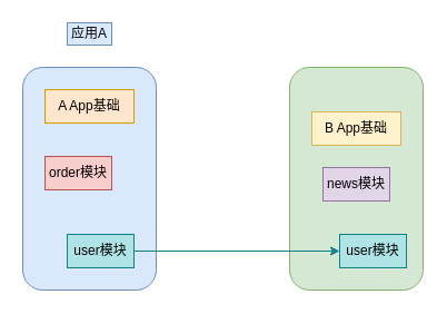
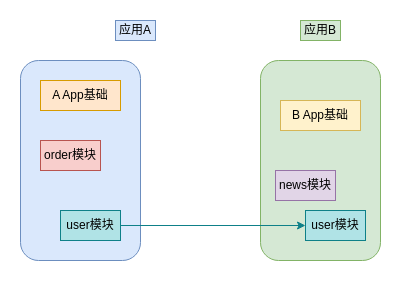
  <mxCell id="0" />
  <mxCell id="1" parent="0" />
  <mxCell id="2" value="" style="rounded=1;whiteSpace=wrap;html=1;fillColor=#dae8fc;strokeColor=#6c8ebf;" vertex="1" parent="1"><mxGeometry x="20" y="60" width="120" height="200" as="geometry" /></mxCell>
  <mxCell id="3" value="" style="rounded=1;whiteSpace=wrap;html=1;fillColor=#d5e8d4;strokeColor=#82b366;" vertex="1" parent="1"><mxGeometry x="260" y="60" width="120" height="200" as="geometry" /></mxCell>
- <mxCell id="4" value="应用A" style="text;html=1;strokeColor=#6c8ebf;fillColor=#dae8fc;align=center;verticalAlign=middle;whiteSpace=wrap;rounded=0;" vertex="1" parent="1"><mxGeometry x="60" y="20" width="40" height="20" as="geometry" /></mxCell>
+ <mxCell id="4" value="应用A" style="text;html=1;strokeColor=#6c8ebf;fillColor=#dae8fc;align=center;verticalAlign=middle;whiteSpace=wrap;rounded=0;" vertex="1" parent="1"><mxGeometry x="115" y="20" width="40" height="20" as="geometry" /></mxCell>
+ <mxCell id="5" value="应用B" style="text;html=1;strokeColor=#82b366;fillColor=#d5e8d4;align=center;verticalAlign=middle;whiteSpace=wrap;rounded=0;" vertex="1" parent="1"><mxGeometry x="300" y="20" width="40" height="20" as="geometry" /></mxCell>
  <mxCell id="6" value="A App基础" style="rounded=0;whiteSpace=wrap;html=1;fillColor=#ffe6cc;strokeColor=#d79b00;" vertex="1" parent="1"><mxGeometry x="40" y="80" width="80" height="30" as="geometry" /></mxCell>
  <mxCell id="7" value="B App基础" style="rounded=0;whiteSpace=wrap;html=1;fillColor=#fff2cc;strokeColor=#d6b656;" vertex="1" parent="1"><mxGeometry x="280" y="100" width="80" height="30" as="geometry" /></mxCell>
  <mxCell id="8" value="order模块" style="rounded=0;whiteSpace=wrap;html=1;fillColor=#f8cecc;strokeColor=#b85450;" vertex="1" parent="1"><mxGeometry x="40" y="140" width="60" height="30" as="geometry" /></mxCell>
  <mxCell id="9" style="edgeStyle=orthogonalEdgeStyle;rounded=0;orthogonalLoop=1;jettySize=auto;html=1;entryX=0;entryY=0.5;entryDx=0;entryDy=0;fillColor=#b0e3e6;strokeColor=#0e8088;" edge="1" parent="1" source="10" target="12"><mxGeometry relative="1" as="geometry" /></mxCell>
  <mxCell id="10" value="user模块" style="rounded=0;whiteSpace=wrap;html=1;fillColor=#b0e3e6;strokeColor=#0e8088;" vertex="1" parent="1"><mxGeometry x="60" y="210" width="60" height="30" as="geometry" /></mxCell>
- <mxCell id="11" value="news模块" style="rounded=0;whiteSpace=wrap;html=1;fillColor=#e1d5e7;strokeColor=#9673a6;" vertex="1" parent="1"><mxGeometry x="290" y="150" width="60" height="30" as="geometry" /></mxCell>
+ <mxCell id="11" value="news模块" style="rounded=0;whiteSpace=wrap;html=1;fillColor=#e1d5e7;strokeColor=#9673a6;" vertex="1" parent="1"><mxGeometry x="275" y="170" width="60" height="30" as="geometry" /></mxCell>
  <mxCell id="12" value="user模块" style="rounded=0;whiteSpace=wrap;html=1;fillColor=#b0e3e6;strokeColor=#0e8088;" vertex="1" parent="1"><mxGeometry x="305" y="210" width="60" height="30" as="geometry" /></mxCell>
